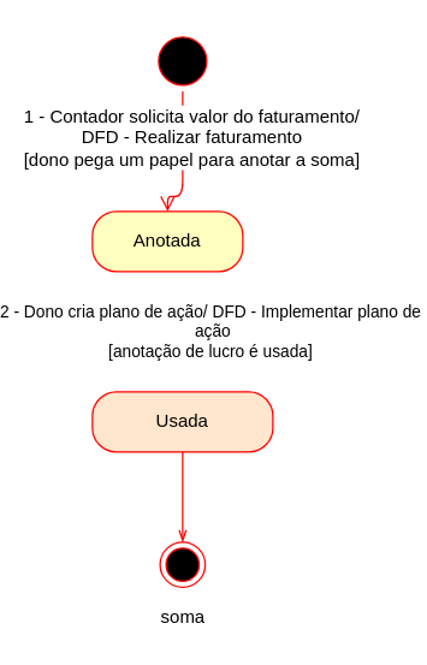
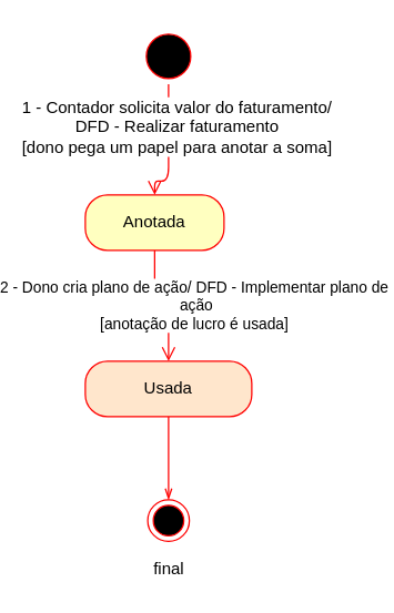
  <mxCell id="0" />
  <mxCell id="1" parent="0" />
  <mxCell id="2" value="" style="ellipse;html=1;shape=endState;fillColor=#000000;strokeColor=#ff0000;" parent="1" vertex="1"><mxGeometry x="65" y="360" width="30" height="30" as="geometry" /></mxCell>
  <mxCell id="3" value="" style="ellipse;html=1;shape=startState;fillColor=#000000;strokeColor=#ff0000;" parent="1" vertex="1"><mxGeometry x="60" y="20" width="40" height="40" as="geometry" /></mxCell>
  <mxCell id="4" value="" style="edgeStyle=orthogonalEdgeStyle;html=1;verticalAlign=bottom;endArrow=open;endSize=8;strokeColor=#ff0000;" parent="1" source="3" target="6" edge="1"><mxGeometry relative="1" as="geometry"><mxPoint x="75" y="130" as="targetPoint" /><Array as="points"><mxPoint x="80" y="130" /></Array></mxGeometry></mxCell>
  <mxCell id="5" value="1 - Contador solicita valor do faturamento/&lt;br&gt;DFD - Realizar faturamento &lt;br&gt;[dono pega um papel para anotar a soma]" style="text;html=1;align=center;verticalAlign=middle;resizable=0;points=[];labelBackgroundColor=#ffffff;" parent="4" vertex="1" connectable="0"><mxGeometry x="1" y="37" relative="1" as="geometry"><mxPoint x="-22" y="-50" as="offset" /></mxGeometry></mxCell>
  <mxCell id="6" value="Anotada" style="rounded=1;whiteSpace=wrap;html=1;arcSize=40;fontColor=#000000;fillColor=#ffffc0;strokeColor=#ff0000;" parent="1" vertex="1"><mxGeometry x="20" y="140" width="100" height="40" as="geometry" /></mxCell>
+ <mxCell id="7" value="" style="edgeStyle=orthogonalEdgeStyle;html=1;verticalAlign=bottom;endArrow=open;endSize=8;strokeColor=#ff0000;entryX=0.5;entryY=0;entryDx=0;entryDy=0;exitX=0.5;exitY=1;exitDx=0;exitDy=0;" parent="1" target="9" edge="1" source="6"><mxGeometry relative="1" as="geometry"><mxPoint x="79.76" y="240" as="targetPoint" /><mxPoint x="80" y="190" as="sourcePoint" /><Array as="points" /></mxGeometry></mxCell>
  <mxCell id="8" value="2 - Dono cria plano de ação/ DFD - Implementar plano de&amp;nbsp;&lt;br&gt;ação&lt;br&gt;[anotação de lucro é usada]&amp;nbsp;" style="edgeStyle=orthogonalEdgeStyle;rounded=0;orthogonalLoop=1;jettySize=auto;html=1;exitX=0.5;exitY=1;exitDx=0;exitDy=0;endArrow=openThin;endFill=0;strokeColor=#FF0000;" parent="1" source="9" edge="1"><mxGeometry x="-1" y="82" relative="1" as="geometry"><mxPoint x="80" y="360" as="targetPoint" /><mxPoint x="-62" y="-80" as="offset" /></mxGeometry></mxCell>
  <mxCell id="9" value="Usada" style="rounded=1;whiteSpace=wrap;html=1;arcSize=40;fontColor=#000000;fillColor=#ffe6cc;strokeColor=#ff0000;" parent="1" vertex="1"><mxGeometry x="20" y="260" width="120" height="40" as="geometry" /></mxCell>
- <mxCell id="10" value="soma" style="text;html=1;align=center;verticalAlign=middle;resizable=0;points=[];autosize=1;" parent="1" vertex="1"><mxGeometry x="60" y="400" width="40" height="20" as="geometry" /></mxCell>
+ <mxCell id="10" value="final" style="text;html=1;align=center;verticalAlign=middle;resizable=0;points=[];autosize=1;" parent="1" vertex="1"><mxGeometry x="60" y="400" width="40" height="20" as="geometry" /></mxCell>
